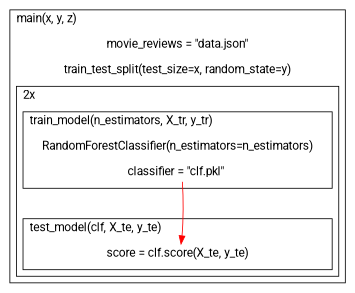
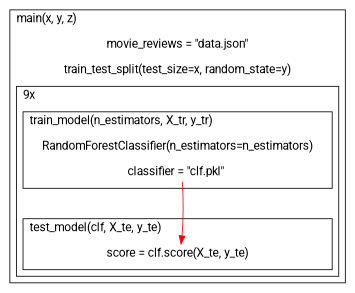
  digraph {
    compound=true
    fontname=Roboto
    node [color=transparent shape=underline fontname=Roboto]
    edge [color=transparent fontname=Roboto]
    n1 [height=0 label="RandomForestClassifier(n_estimators=n_estimators)\n\nclassifier = \"clf.pkl\" " width=5]
    n2 [height=0 label="score = clf.score(X_te, y_te)" width=5]
    n3 [height=0 label="movie_reviews = \"data.json\"\n\ntrain_test_split(test_size=x, random_state=y)" width=5]
    subgraph cluster_1 {
      label="main(x, y, z)"
      labeljust=l
      n3
      subgraph cluster_2 {
-       label="2x"
+       label="9x"
        labeljust=l
        subgraph cluster_3 {
          label="train_model(n_estimators, X_tr, y_tr)"
          labeljust=l
          n1
        }
        subgraph cluster_4 {
          label="test_model(clf, X_te, y_te)"
          labeljust=l
          n2
        }
      }
    }
    n1 -> n2
    n1 -> n2 [color=red minlen=2.0]
    n3 -> n1
  }
